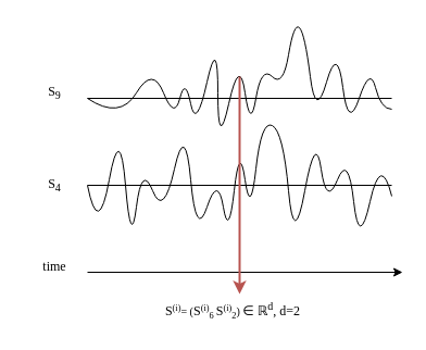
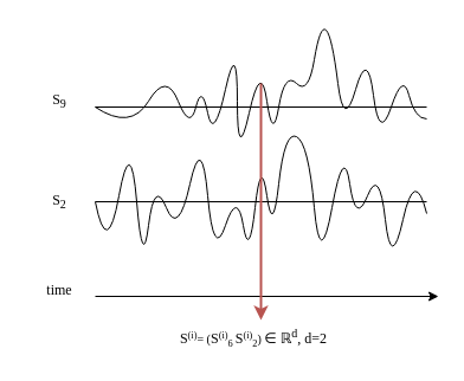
  <mxCell id="0" />
  <mxCell id="1" parent="0" />
  <mxCell id="2" value="" style="endArrow=classic;html=1;rounded=0;" edge="1" parent="1"><mxGeometry width="50" height="50" relative="1" as="geometry"><mxPoint x="80" y="250" as="sourcePoint" /><mxPoint x="370" y="250" as="targetPoint" /></mxGeometry></mxCell>
  <mxCell id="3" value="" style="endArrow=none;html=1;rounded=0;" edge="1" parent="1"><mxGeometry width="50" height="50" relative="1" as="geometry"><mxPoint x="80" y="170" as="sourcePoint" /><mxPoint x="360" y="170" as="targetPoint" /></mxGeometry></mxCell>
  <mxCell id="4" value="" style="endArrow=none;html=1;rounded=0;" edge="1" parent="1"><mxGeometry width="50" height="50" relative="1" as="geometry"><mxPoint x="80" y="90" as="sourcePoint" /><mxPoint x="360" y="90" as="targetPoint" /></mxGeometry></mxCell>
  <mxCell id="5" value="" style="curved=1;endArrow=none;html=1;rounded=0;endFill=0;" edge="1" parent="1"><mxGeometry width="50" height="50" relative="1" as="geometry"><mxPoint x="80" y="90" as="sourcePoint" /><mxPoint x="360" y="100" as="targetPoint" /><Array as="points"><mxPoint x="110" y="110" /><mxPoint x="140" y="60" /><mxPoint x="160" y="110" /><mxPoint x="170" y="70" /><mxPoint x="180" y="120" /><mxPoint x="200" y="30" /><mxPoint x="200" y="140" /><mxPoint x="220" y="50" /><mxPoint x="230" y="120" /><mxPoint x="240" y="60" /><mxPoint x="260" y="80" /><mxPoint x="270" y="20" /><mxPoint x="280" y="30" /><mxPoint x="290" y="110" /><mxPoint x="310" y="40" /><mxPoint x="320" y="120" /><mxPoint x="340" y="60" /><mxPoint x="350" y="100" /></Array></mxGeometry></mxCell>
  <mxCell id="6" value="" style="curved=1;endArrow=none;html=1;rounded=0;endFill=0;" edge="1" parent="1"><mxGeometry width="50" height="50" relative="1" as="geometry"><mxPoint x="80" y="170" as="sourcePoint" /><mxPoint x="360" y="180" as="targetPoint" /><Array as="points"><mxPoint x="90" y="220" /><mxPoint x="110" y="110" /><mxPoint x="120" y="230" /><mxPoint x="130" y="150" /><mxPoint x="150" y="200" /><mxPoint x="170" y="110" /><mxPoint x="180" y="220" /><mxPoint x="200" y="160" /><mxPoint x="210" y="220" /><mxPoint x="220" y="130" /><mxPoint x="230" y="200" /><mxPoint x="240" y="110" /><mxPoint x="260" y="120" /><mxPoint x="270" y="230" /><mxPoint x="290" y="120" /><mxPoint x="300" y="190" /><mxPoint x="320" y="140" /><mxPoint x="330" y="230" /><mxPoint x="350" y="140" /></Array></mxGeometry></mxCell>
  <mxCell id="7" value="&lt;font face=&quot;Lucida Console&quot;&gt;S&lt;sub&gt;9&lt;/sub&gt;&lt;/font&gt;" style="text;html=1;strokeColor=none;fillColor=none;align=center;verticalAlign=middle;whiteSpace=wrap;rounded=0;" vertex="1" parent="1"><mxGeometry x="20" y="70" width="60" height="30" as="geometry" /></mxCell>
- <mxCell id="8" value="&lt;font face=&quot;Lucida Console&quot;&gt;S&lt;sub&gt;4&lt;/sub&gt;&lt;/font&gt;" style="text;html=1;strokeColor=none;fillColor=none;align=center;verticalAlign=middle;whiteSpace=wrap;rounded=0;" vertex="1" parent="1"><mxGeometry x="20" y="155" width="60" height="30" as="geometry" /></mxCell>
+ <mxCell id="8" value="&lt;font face=&quot;Lucida Console&quot;&gt;S&lt;sub&gt;2&lt;/sub&gt;&lt;/font&gt;" style="text;html=1;strokeColor=none;fillColor=none;align=center;verticalAlign=middle;whiteSpace=wrap;rounded=0;" vertex="1" parent="1"><mxGeometry x="20" y="155" width="60" height="30" as="geometry" /></mxCell>
  <mxCell id="9" value="&lt;font face=&quot;Lucida Console&quot;&gt;time&lt;/font&gt;" style="text;html=1;strokeColor=none;fillColor=none;align=center;verticalAlign=middle;whiteSpace=wrap;rounded=0;" vertex="1" parent="1"><mxGeometry x="20" y="230" width="60" height="30" as="geometry" /></mxCell>
  <mxCell id="10" value="" style="endArrow=none;html=1;rounded=0;fontFamily=Lucida Console;fillColor=#f8cecc;strokeColor=#b85450;strokeWidth=2;startArrow=classic;startFill=1;" edge="1" parent="1"><mxGeometry width="50" height="50" relative="1" as="geometry"><mxPoint x="220" y="270" as="sourcePoint" /><mxPoint x="220" y="70" as="targetPoint" /></mxGeometry></mxCell>
  <mxCell id="11" value="&lt;font face=&quot;Lucida Console&quot;&gt;S&lt;span style=&quot;font-size: 10px&quot;&gt;&lt;sup&gt;(i)&lt;/sup&gt;= (&lt;/span&gt;S&lt;span style=&quot;font-size: 10px&quot;&gt;&lt;sup&gt;(i)&lt;/sup&gt;&lt;sub&gt;6&amp;nbsp;&lt;/sub&gt;&lt;/span&gt;S&lt;span style=&quot;font-size: 10px&quot;&gt;&lt;sup&gt;(i)&lt;/sup&gt;&lt;sub&gt;2&lt;/sub&gt;&lt;/span&gt;&lt;span style=&quot;font-size: 10px&quot;&gt;)&amp;nbsp;&lt;/span&gt;∈&amp;nbsp;ℝ&lt;sup&gt;d&lt;/sup&gt;, d=2&lt;/font&gt;" style="text;html=1;strokeColor=none;fillColor=none;align=center;verticalAlign=middle;whiteSpace=wrap;rounded=0;" vertex="1" parent="1"><mxGeometry x="134" y="270" width="160" height="30" as="geometry" /></mxCell>
